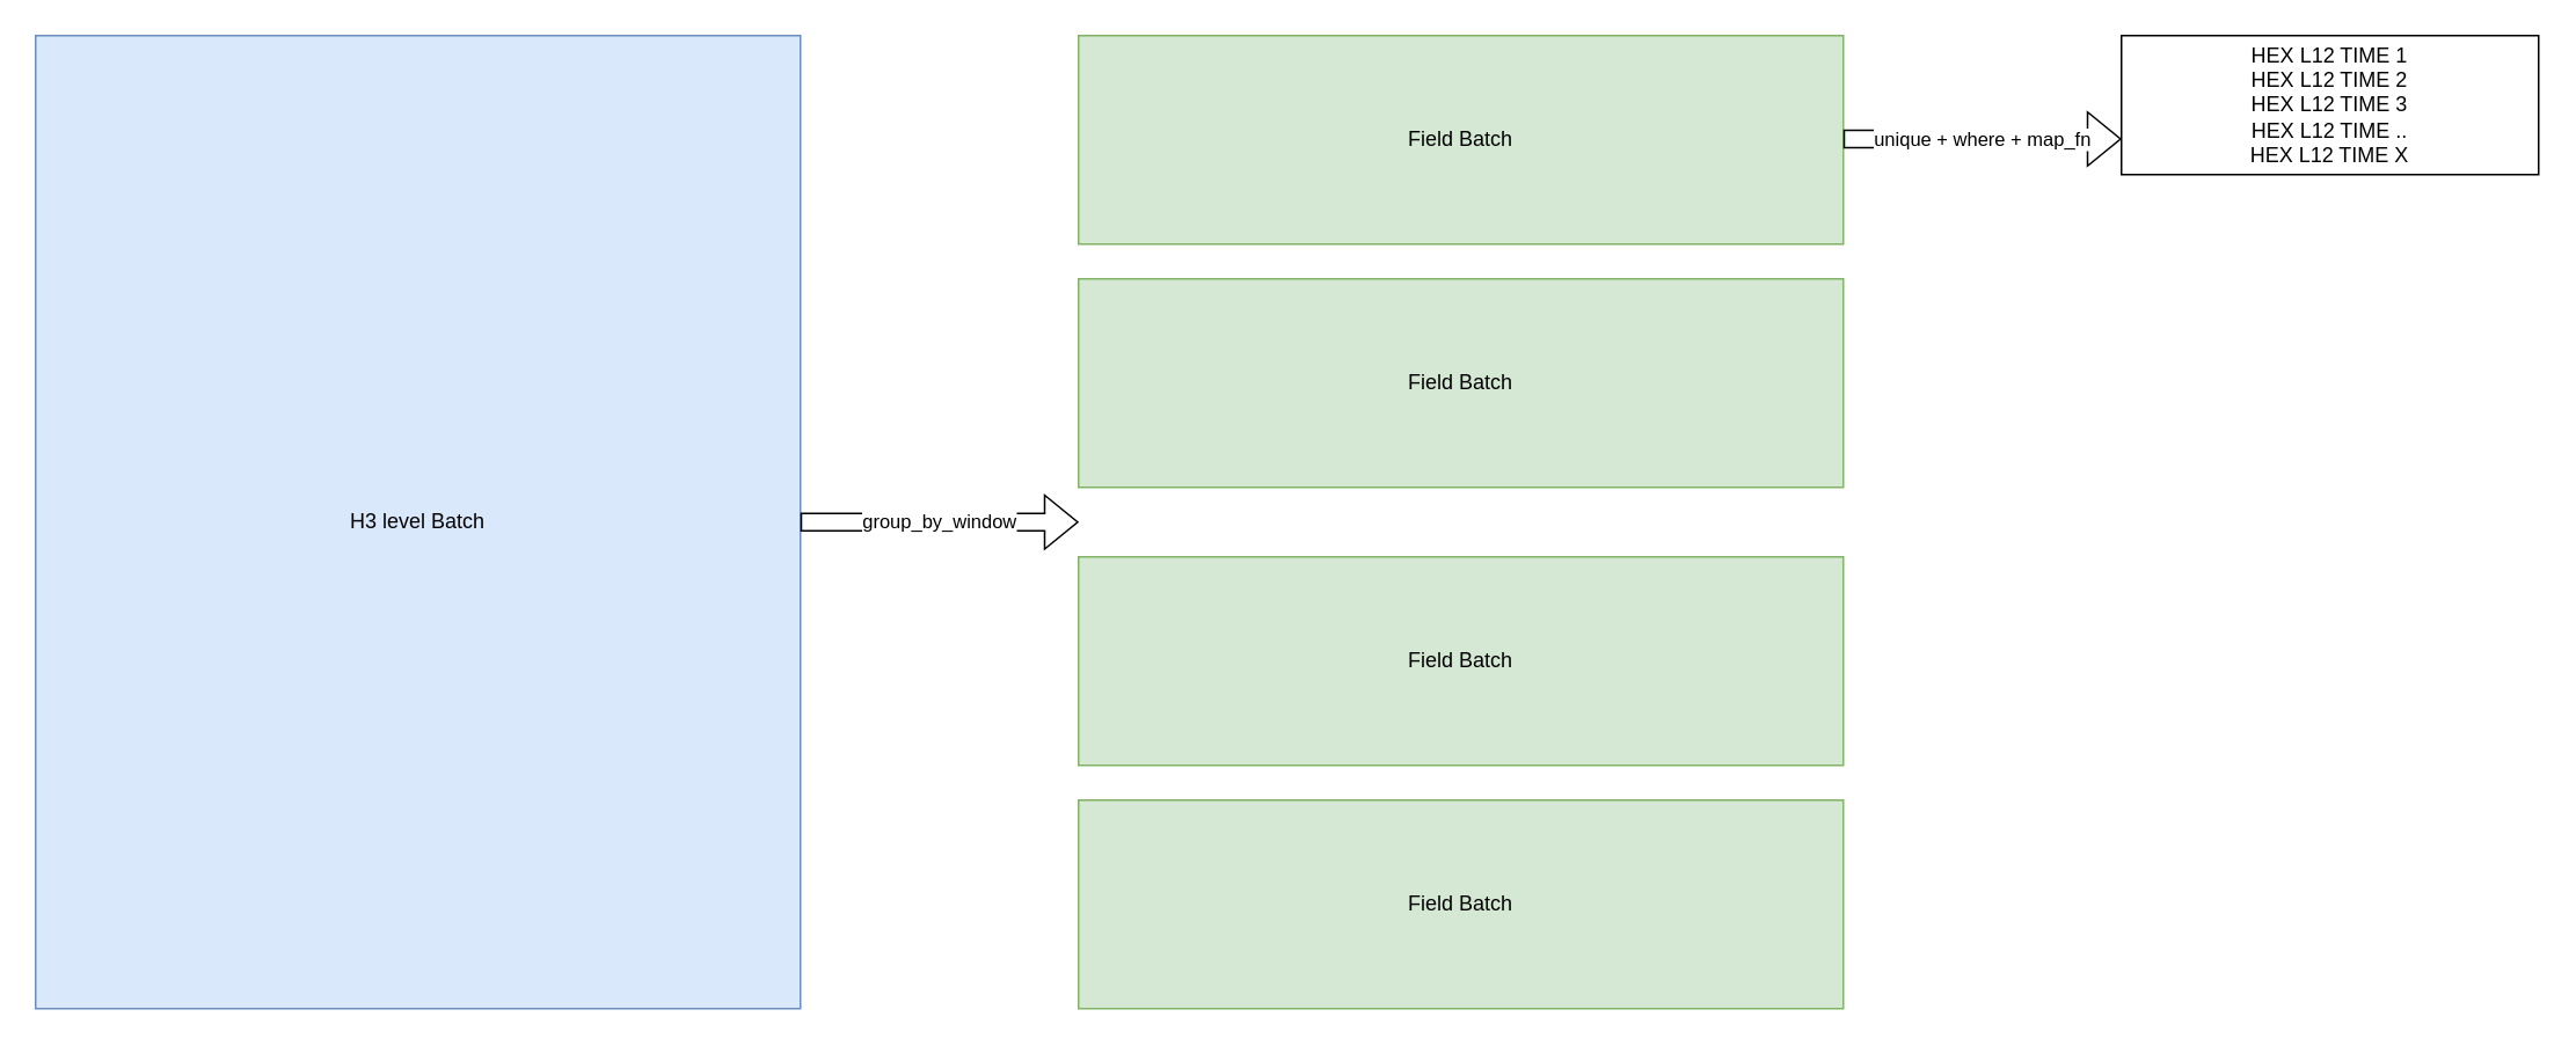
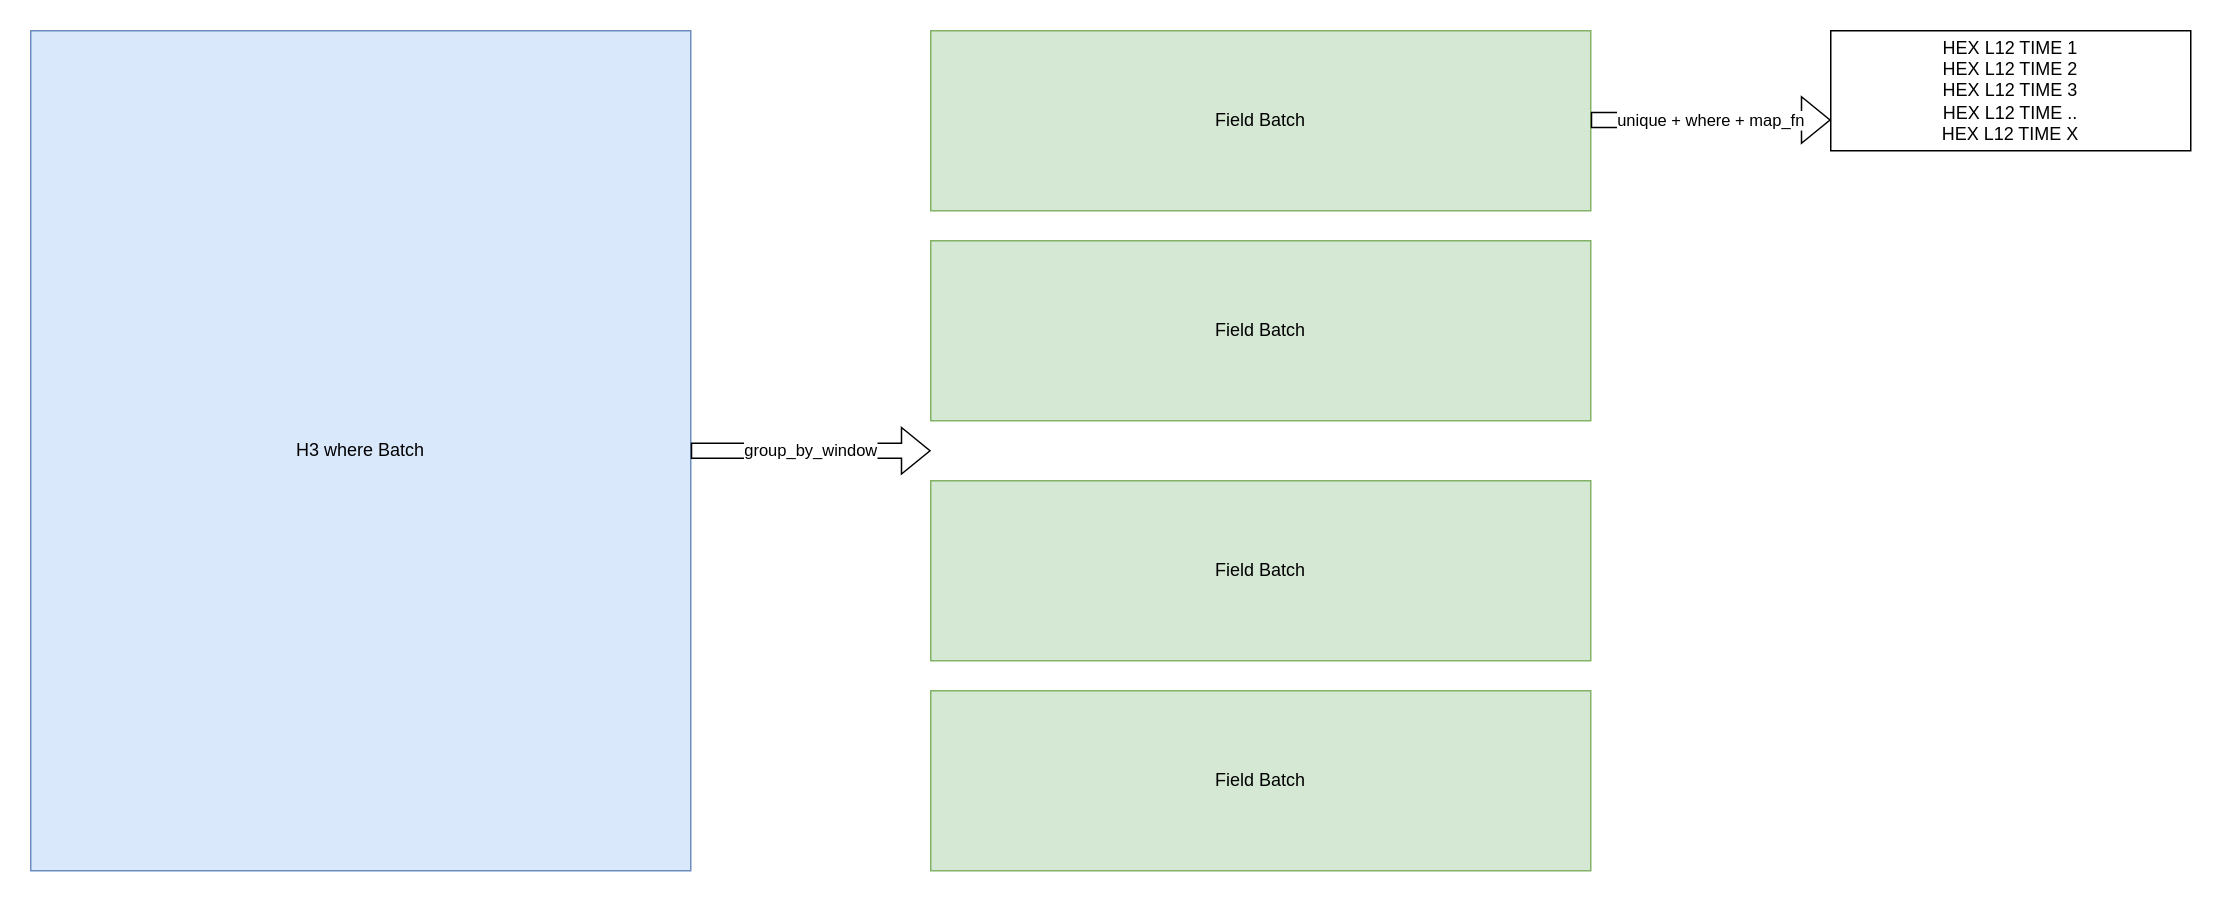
  <mxCell id="0" />
  <mxCell id="1" parent="0" />
- <mxCell id="2" value="H3 level Batch" style="rounded=0;whiteSpace=wrap;html=1;fillColor=#dae8fc;strokeColor=#6c8ebf;" vertex="1" parent="1"><mxGeometry x="20" y="20" width="440" height="560" as="geometry" /></mxCell>
+ <mxCell id="2" value="H3 where Batch" style="rounded=0;whiteSpace=wrap;html=1;fillColor=#dae8fc;strokeColor=#6c8ebf;" vertex="1" parent="1"><mxGeometry x="20" y="20" width="440" height="560" as="geometry" /></mxCell>
  <mxCell id="3" value="Field Batch" style="rounded=0;whiteSpace=wrap;html=1;fillColor=#d5e8d4;strokeColor=#82b366;" vertex="1" parent="1"><mxGeometry x="620" y="20" width="440" height="120" as="geometry" /></mxCell>
  <mxCell id="4" value="group_by_window" style="shape=flexArrow;endArrow=classic;html=1;rounded=0;exitX=1;exitY=0.5;exitDx=0;exitDy=0;" edge="1" parent="1" source="2"><mxGeometry width="50" height="50" relative="1" as="geometry"><mxPoint x="750" y="450" as="sourcePoint" /><mxPoint x="620" y="300" as="targetPoint" /><mxPoint as="offset" /></mxGeometry></mxCell>
  <mxCell id="5" value="Field Batch" style="rounded=0;whiteSpace=wrap;html=1;fillColor=#d5e8d4;strokeColor=#82b366;" vertex="1" parent="1"><mxGeometry x="620" y="160" width="440" height="120" as="geometry" /></mxCell>
  <mxCell id="6" value="Field Batch" style="rounded=0;whiteSpace=wrap;html=1;fillColor=#d5e8d4;strokeColor=#82b366;" vertex="1" parent="1"><mxGeometry x="620" y="320" width="440" height="120" as="geometry" /></mxCell>
  <mxCell id="7" value="Field Batch" style="rounded=0;whiteSpace=wrap;html=1;fillColor=#d5e8d4;strokeColor=#82b366;" vertex="1" parent="1"><mxGeometry x="620" y="460" width="440" height="120" as="geometry" /></mxCell>
  <mxCell id="8" value="unique + where + map_fn" style="shape=flexArrow;endArrow=classic;html=1;rounded=0;exitX=1;exitY=0.5;exitDx=0;exitDy=0;" edge="1" parent="1"><mxGeometry width="50" height="50" relative="1" as="geometry"><mxPoint x="1060" y="79.5" as="sourcePoint" /><mxPoint x="1220" y="79.5" as="targetPoint" /></mxGeometry></mxCell>
  <mxCell id="9" value="HEX L12 TIME 1&lt;br&gt;HEX L12 TIME 2&lt;br&gt;HEX L12 TIME 3&lt;br&gt;HEX L12 TIME ..&lt;br&gt;HEX L12 TIME X" style="rounded=0;whiteSpace=wrap;html=1;" vertex="1" parent="1"><mxGeometry x="1220" y="20" width="240" height="80" as="geometry" /></mxCell>
